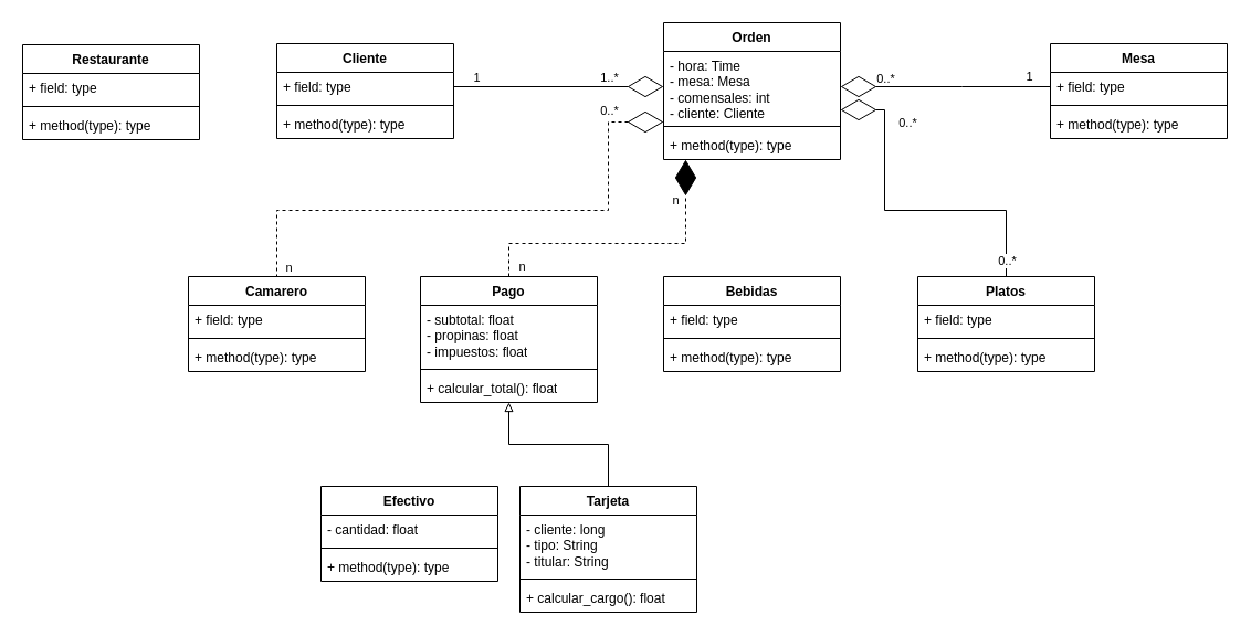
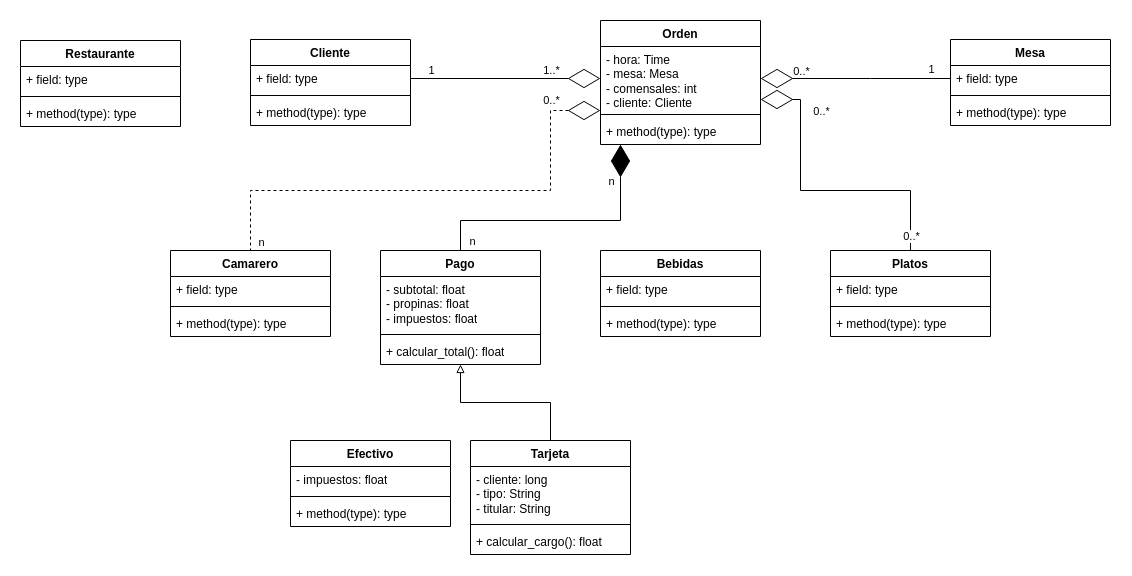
  <mxCell id="0" />
  <mxCell id="1" parent="0" />
  <mxCell id="2" value="Restaurante" style="swimlane;fontStyle=1;align=center;verticalAlign=top;childLayout=stackLayout;horizontal=1;startSize=26;horizontalStack=0;resizeParent=1;resizeParentMax=0;resizeLast=0;collapsible=1;marginBottom=0;whiteSpace=wrap;html=1;" parent="1" vertex="1"><mxGeometry x="20" y="40" width="160" height="86" as="geometry" /></mxCell>
  <mxCell id="3" value="+ field: type" style="text;strokeColor=none;fillColor=none;align=left;verticalAlign=top;spacingLeft=4;spacingRight=4;overflow=hidden;rotatable=0;points=[[0,0.5],[1,0.5]];portConstraint=eastwest;whiteSpace=wrap;html=1;" parent="2" vertex="1"><mxGeometry y="26" width="160" height="26" as="geometry" /></mxCell>
  <mxCell id="4" value="" style="line;strokeWidth=1;fillColor=none;align=left;verticalAlign=middle;spacingTop=-1;spacingLeft=3;spacingRight=3;rotatable=0;labelPosition=right;points=[];portConstraint=eastwest;strokeColor=inherit;" parent="2" vertex="1"><mxGeometry y="52" width="160" height="8" as="geometry" /></mxCell>
  <mxCell id="5" value="+ method(type): type" style="text;strokeColor=none;fillColor=none;align=left;verticalAlign=top;spacingLeft=4;spacingRight=4;overflow=hidden;rotatable=0;points=[[0,0.5],[1,0.5]];portConstraint=eastwest;whiteSpace=wrap;html=1;" parent="2" vertex="1"><mxGeometry y="60" width="160" height="26" as="geometry" /></mxCell>
  <mxCell id="6" value="Cliente" style="swimlane;fontStyle=1;align=center;verticalAlign=top;childLayout=stackLayout;horizontal=1;startSize=26;horizontalStack=0;resizeParent=1;resizeParentMax=0;resizeLast=0;collapsible=1;marginBottom=0;whiteSpace=wrap;html=1;" parent="1" vertex="1"><mxGeometry x="250" y="39" width="160" height="86" as="geometry" /></mxCell>
  <mxCell id="7" value="+ field: type" style="text;strokeColor=none;fillColor=none;align=left;verticalAlign=top;spacingLeft=4;spacingRight=4;overflow=hidden;rotatable=0;points=[[0,0.5],[1,0.5]];portConstraint=eastwest;whiteSpace=wrap;html=1;" parent="6" vertex="1"><mxGeometry y="26" width="160" height="26" as="geometry" /></mxCell>
  <mxCell id="8" value="" style="line;strokeWidth=1;fillColor=none;align=left;verticalAlign=middle;spacingTop=-1;spacingLeft=3;spacingRight=3;rotatable=0;labelPosition=right;points=[];portConstraint=eastwest;strokeColor=inherit;" parent="6" vertex="1"><mxGeometry y="52" width="160" height="8" as="geometry" /></mxCell>
  <mxCell id="9" value="+ method(type): type" style="text;strokeColor=none;fillColor=none;align=left;verticalAlign=top;spacingLeft=4;spacingRight=4;overflow=hidden;rotatable=0;points=[[0,0.5],[1,0.5]];portConstraint=eastwest;whiteSpace=wrap;html=1;" parent="6" vertex="1"><mxGeometry y="60" width="160" height="26" as="geometry" /></mxCell>
  <mxCell id="10" value="Mesa" style="swimlane;fontStyle=1;align=center;verticalAlign=top;childLayout=stackLayout;horizontal=1;startSize=26;horizontalStack=0;resizeParent=1;resizeParentMax=0;resizeLast=0;collapsible=1;marginBottom=0;whiteSpace=wrap;html=1;" parent="1" vertex="1"><mxGeometry x="950" y="39" width="160" height="86" as="geometry" /></mxCell>
  <mxCell id="11" value="+ field: type" style="text;strokeColor=none;fillColor=none;align=left;verticalAlign=top;spacingLeft=4;spacingRight=4;overflow=hidden;rotatable=0;points=[[0,0.5],[1,0.5]];portConstraint=eastwest;whiteSpace=wrap;html=1;" parent="10" vertex="1"><mxGeometry y="26" width="160" height="26" as="geometry" /></mxCell>
  <mxCell id="12" value="" style="line;strokeWidth=1;fillColor=none;align=left;verticalAlign=middle;spacingTop=-1;spacingLeft=3;spacingRight=3;rotatable=0;labelPosition=right;points=[];portConstraint=eastwest;strokeColor=inherit;" parent="10" vertex="1"><mxGeometry y="52" width="160" height="8" as="geometry" /></mxCell>
  <mxCell id="13" value="+ method(type): type" style="text;strokeColor=none;fillColor=none;align=left;verticalAlign=top;spacingLeft=4;spacingRight=4;overflow=hidden;rotatable=0;points=[[0,0.5],[1,0.5]];portConstraint=eastwest;whiteSpace=wrap;html=1;" parent="10" vertex="1"><mxGeometry y="60" width="160" height="26" as="geometry" /></mxCell>
  <mxCell id="14" style="edgeStyle=orthogonalEdgeStyle;rounded=0;orthogonalLoop=1;jettySize=auto;html=1;entryX=0.5;entryY=0;entryDx=0;entryDy=0;endArrow=none;endFill=0;startSize=30;startArrow=diamondThin;startFill=0;dashed=1;" parent="1" source="17" target="51" edge="1"><mxGeometry relative="1" as="geometry"><Array as="points"><mxPoint x="550" y="110" /><mxPoint x="550" y="190" /><mxPoint x="250" y="190" /></Array></mxGeometry></mxCell>
  <mxCell id="15" value="n" style="edgeLabel;html=1;align=center;verticalAlign=middle;resizable=0;points=[];" parent="14" vertex="1" connectable="0"><mxGeometry x="0.942" relative="1" as="geometry"><mxPoint x="10" y="5" as="offset" /></mxGeometry></mxCell>
  <mxCell id="16" value="0..*" style="edgeLabel;html=1;align=center;verticalAlign=middle;resizable=0;points=[];" parent="14" vertex="1" connectable="0"><mxGeometry x="-0.791" y="1" relative="1" as="geometry"><mxPoint x="-1" y="-12" as="offset" /></mxGeometry></mxCell>
  <mxCell id="17" value="Orden" style="swimlane;fontStyle=1;align=center;verticalAlign=top;childLayout=stackLayout;horizontal=1;startSize=26;horizontalStack=0;resizeParent=1;resizeParentMax=0;resizeLast=0;collapsible=1;marginBottom=0;whiteSpace=wrap;html=1;" parent="1" vertex="1"><mxGeometry x="600" y="20" width="160" height="124" as="geometry" /></mxCell>
  <mxCell id="18" value="&lt;div&gt;- hora: Time&lt;/div&gt;&lt;div&gt;- mesa: Mesa&lt;/div&gt;&lt;div&gt;- comensales: int&lt;/div&gt;&lt;div&gt;- cliente: Cliente&lt;/div&gt;" style="text;strokeColor=none;fillColor=none;align=left;verticalAlign=top;spacingLeft=4;spacingRight=4;overflow=hidden;rotatable=0;points=[[0,0.5],[1,0.5]];portConstraint=eastwest;whiteSpace=wrap;html=1;" parent="17" vertex="1"><mxGeometry y="26" width="160" height="64" as="geometry" /></mxCell>
  <mxCell id="19" value="" style="line;strokeWidth=1;fillColor=none;align=left;verticalAlign=middle;spacingTop=-1;spacingLeft=3;spacingRight=3;rotatable=0;labelPosition=right;points=[];portConstraint=eastwest;strokeColor=inherit;" parent="17" vertex="1"><mxGeometry y="90" width="160" height="8" as="geometry" /></mxCell>
  <mxCell id="20" value="+ method(type): type" style="text;strokeColor=none;fillColor=none;align=left;verticalAlign=top;spacingLeft=4;spacingRight=4;overflow=hidden;rotatable=0;points=[[0,0.5],[1,0.5]];portConstraint=eastwest;whiteSpace=wrap;html=1;" parent="17" vertex="1"><mxGeometry y="98" width="160" height="26" as="geometry" /></mxCell>
  <mxCell id="21" value="Bebidas" style="swimlane;fontStyle=1;align=center;verticalAlign=top;childLayout=stackLayout;horizontal=1;startSize=26;horizontalStack=0;resizeParent=1;resizeParentMax=0;resizeLast=0;collapsible=1;marginBottom=0;whiteSpace=wrap;html=1;" parent="1" vertex="1"><mxGeometry x="600" y="250" width="160" height="86" as="geometry" /></mxCell>
  <mxCell id="22" value="+ field: type" style="text;strokeColor=none;fillColor=none;align=left;verticalAlign=top;spacingLeft=4;spacingRight=4;overflow=hidden;rotatable=0;points=[[0,0.5],[1,0.5]];portConstraint=eastwest;whiteSpace=wrap;html=1;" parent="21" vertex="1"><mxGeometry y="26" width="160" height="26" as="geometry" /></mxCell>
  <mxCell id="23" value="" style="line;strokeWidth=1;fillColor=none;align=left;verticalAlign=middle;spacingTop=-1;spacingLeft=3;spacingRight=3;rotatable=0;labelPosition=right;points=[];portConstraint=eastwest;strokeColor=inherit;" parent="21" vertex="1"><mxGeometry y="52" width="160" height="8" as="geometry" /></mxCell>
  <mxCell id="24" value="+ method(type): type" style="text;strokeColor=none;fillColor=none;align=left;verticalAlign=top;spacingLeft=4;spacingRight=4;overflow=hidden;rotatable=0;points=[[0,0.5],[1,0.5]];portConstraint=eastwest;whiteSpace=wrap;html=1;" parent="21" vertex="1"><mxGeometry y="60" width="160" height="26" as="geometry" /></mxCell>
  <mxCell id="25" value="Platos" style="swimlane;fontStyle=1;align=center;verticalAlign=top;childLayout=stackLayout;horizontal=1;startSize=26;horizontalStack=0;resizeParent=1;resizeParentMax=0;resizeLast=0;collapsible=1;marginBottom=0;whiteSpace=wrap;html=1;" parent="1" vertex="1"><mxGeometry x="830" y="250" width="160" height="86" as="geometry" /></mxCell>
  <mxCell id="26" value="+ field: type" style="text;strokeColor=none;fillColor=none;align=left;verticalAlign=top;spacingLeft=4;spacingRight=4;overflow=hidden;rotatable=0;points=[[0,0.5],[1,0.5]];portConstraint=eastwest;whiteSpace=wrap;html=1;" parent="25" vertex="1"><mxGeometry y="26" width="160" height="26" as="geometry" /></mxCell>
  <mxCell id="27" value="" style="line;strokeWidth=1;fillColor=none;align=left;verticalAlign=middle;spacingTop=-1;spacingLeft=3;spacingRight=3;rotatable=0;labelPosition=right;points=[];portConstraint=eastwest;strokeColor=inherit;" parent="25" vertex="1"><mxGeometry y="52" width="160" height="8" as="geometry" /></mxCell>
  <mxCell id="28" value="+ method(type): type" style="text;strokeColor=none;fillColor=none;align=left;verticalAlign=top;spacingLeft=4;spacingRight=4;overflow=hidden;rotatable=0;points=[[0,0.5],[1,0.5]];portConstraint=eastwest;whiteSpace=wrap;html=1;" parent="25" vertex="1"><mxGeometry y="60" width="160" height="26" as="geometry" /></mxCell>
- <mxCell id="29" style="edgeStyle=orthogonalEdgeStyle;rounded=0;orthogonalLoop=1;jettySize=auto;html=1;endArrow=diamondThin;endFill=1;endSize=30;dashed=1;" parent="1" source="32" target="17" edge="1"><mxGeometry relative="1" as="geometry"><Array as="points"><mxPoint x="460" y="220" /><mxPoint x="620" y="220" /></Array></mxGeometry></mxCell>
+ <mxCell id="29" style="edgeStyle=orthogonalEdgeStyle;rounded=0;orthogonalLoop=1;jettySize=auto;html=1;endArrow=diamondThin;endFill=1;endSize=30;" parent="1" source="32" target="17" edge="1"><mxGeometry relative="1" as="geometry"><Array as="points"><mxPoint x="460" y="220" /><mxPoint x="620" y="220" /></Array></mxGeometry></mxCell>
  <mxCell id="30" value="n" style="edgeLabel;html=1;align=center;verticalAlign=middle;resizable=0;points=[];" parent="29" vertex="1" connectable="0"><mxGeometry x="-0.635" y="2" relative="1" as="geometry"><mxPoint x="-8" y="22" as="offset" /></mxGeometry></mxCell>
  <mxCell id="31" value="n" style="edgeLabel;html=1;align=center;verticalAlign=middle;resizable=0;points=[];" parent="29" vertex="1" connectable="0"><mxGeometry x="0.879" y="-4" relative="1" as="geometry"><mxPoint x="-14" y="20" as="offset" /></mxGeometry></mxCell>
  <mxCell id="32" value="Pago" style="swimlane;fontStyle=1;align=center;verticalAlign=top;childLayout=stackLayout;horizontal=1;startSize=26;horizontalStack=0;resizeParent=1;resizeParentMax=0;resizeLast=0;collapsible=1;marginBottom=0;whiteSpace=wrap;html=1;" parent="1" vertex="1"><mxGeometry x="380" y="250" width="160" height="114" as="geometry" /></mxCell>
  <mxCell id="33" value="&lt;div&gt;- subtotal: float&lt;/div&gt;&lt;div&gt;- propinas: float&lt;/div&gt;&lt;div&gt;- impuestos: float&lt;br&gt;&lt;/div&gt;" style="text;strokeColor=none;fillColor=none;align=left;verticalAlign=top;spacingLeft=4;spacingRight=4;overflow=hidden;rotatable=0;points=[[0,0.5],[1,0.5]];portConstraint=eastwest;whiteSpace=wrap;html=1;" parent="32" vertex="1"><mxGeometry y="26" width="160" height="54" as="geometry" /></mxCell>
  <mxCell id="34" value="" style="line;strokeWidth=1;fillColor=none;align=left;verticalAlign=middle;spacingTop=-1;spacingLeft=3;spacingRight=3;rotatable=0;labelPosition=right;points=[];portConstraint=eastwest;strokeColor=inherit;" parent="32" vertex="1"><mxGeometry y="80" width="160" height="8" as="geometry" /></mxCell>
  <mxCell id="35" value="+ calcular_total(): float" style="text;strokeColor=none;fillColor=none;align=left;verticalAlign=top;spacingLeft=4;spacingRight=4;overflow=hidden;rotatable=0;points=[[0,0.5],[1,0.5]];portConstraint=eastwest;whiteSpace=wrap;html=1;" parent="32" vertex="1"><mxGeometry y="88" width="160" height="26" as="geometry" /></mxCell>
  <mxCell id="36" value="Efectivo" style="swimlane;fontStyle=1;align=center;verticalAlign=top;childLayout=stackLayout;horizontal=1;startSize=26;horizontalStack=0;resizeParent=1;resizeParentMax=0;resizeLast=0;collapsible=1;marginBottom=0;whiteSpace=wrap;html=1;" parent="1" vertex="1"><mxGeometry x="290" y="440" width="160" height="86" as="geometry" /></mxCell>
- <mxCell id="37" value="- cantidad: float" style="text;strokeColor=none;fillColor=none;align=left;verticalAlign=top;spacingLeft=4;spacingRight=4;overflow=hidden;rotatable=0;points=[[0,0.5],[1,0.5]];portConstraint=eastwest;whiteSpace=wrap;html=1;" parent="36" vertex="1"><mxGeometry y="26" width="160" height="26" as="geometry" /></mxCell>
+ <mxCell id="37" value="- impuestos: float" style="text;strokeColor=none;fillColor=none;align=left;verticalAlign=top;spacingLeft=4;spacingRight=4;overflow=hidden;rotatable=0;points=[[0,0.5],[1,0.5]];portConstraint=eastwest;whiteSpace=wrap;html=1;" parent="36" vertex="1"><mxGeometry y="26" width="160" height="26" as="geometry" /></mxCell>
  <mxCell id="38" value="" style="line;strokeWidth=1;fillColor=none;align=left;verticalAlign=middle;spacingTop=-1;spacingLeft=3;spacingRight=3;rotatable=0;labelPosition=right;points=[];portConstraint=eastwest;strokeColor=inherit;" parent="36" vertex="1"><mxGeometry y="52" width="160" height="8" as="geometry" /></mxCell>
  <mxCell id="39" value="+ method(type): type" style="text;strokeColor=none;fillColor=none;align=left;verticalAlign=top;spacingLeft=4;spacingRight=4;overflow=hidden;rotatable=0;points=[[0,0.5],[1,0.5]];portConstraint=eastwest;whiteSpace=wrap;html=1;" parent="36" vertex="1"><mxGeometry y="60" width="160" height="26" as="geometry" /></mxCell>
  <mxCell id="40" style="edgeStyle=orthogonalEdgeStyle;rounded=0;orthogonalLoop=1;jettySize=auto;html=1;endArrow=block;endFill=0;" edge="1" parent="1" source="41" target="32"><mxGeometry relative="1" as="geometry" /></mxCell>
  <mxCell id="41" value="Tarjeta" style="swimlane;fontStyle=1;align=center;verticalAlign=top;childLayout=stackLayout;horizontal=1;startSize=26;horizontalStack=0;resizeParent=1;resizeParentMax=0;resizeLast=0;collapsible=1;marginBottom=0;whiteSpace=wrap;html=1;" parent="1" vertex="1"><mxGeometry x="470" y="440" width="160" height="114" as="geometry" /></mxCell>
  <mxCell id="42" value="&lt;div&gt;- cliente: long&lt;/div&gt;&lt;div&gt;- tipo: String&lt;/div&gt;&lt;div&gt;- titular: String&lt;br&gt;&lt;/div&gt;" style="text;strokeColor=none;fillColor=none;align=left;verticalAlign=top;spacingLeft=4;spacingRight=4;overflow=hidden;rotatable=0;points=[[0,0.5],[1,0.5]];portConstraint=eastwest;whiteSpace=wrap;html=1;" parent="41" vertex="1"><mxGeometry y="26" width="160" height="54" as="geometry" /></mxCell>
  <mxCell id="43" value="" style="line;strokeWidth=1;fillColor=none;align=left;verticalAlign=middle;spacingTop=-1;spacingLeft=3;spacingRight=3;rotatable=0;labelPosition=right;points=[];portConstraint=eastwest;strokeColor=inherit;" parent="41" vertex="1"><mxGeometry y="80" width="160" height="8" as="geometry" /></mxCell>
  <mxCell id="44" value="+ calcular_cargo(): float" style="text;strokeColor=none;fillColor=none;align=left;verticalAlign=top;spacingLeft=4;spacingRight=4;overflow=hidden;rotatable=0;points=[[0,0.5],[1,0.5]];portConstraint=eastwest;whiteSpace=wrap;html=1;" parent="41" vertex="1"><mxGeometry y="88" width="160" height="26" as="geometry" /></mxCell>
  <mxCell id="45" style="edgeStyle=orthogonalEdgeStyle;rounded=0;orthogonalLoop=1;jettySize=auto;html=1;entryX=0;entryY=0.5;entryDx=0;entryDy=0;endArrow=diamondThin;endFill=0;endSize=30;" parent="1" source="7" target="18" edge="1"><mxGeometry relative="1" as="geometry" /></mxCell>
  <mxCell id="46" value="1..*" style="edgeLabel;html=1;align=center;verticalAlign=middle;resizable=0;points=[];" parent="45" vertex="1" connectable="0"><mxGeometry x="0.784" relative="1" as="geometry"><mxPoint x="-29" y="-9" as="offset" /></mxGeometry></mxCell>
  <mxCell id="47" value="1" style="edgeLabel;html=1;align=center;verticalAlign=middle;resizable=0;points=[];" parent="45" vertex="1" connectable="0"><mxGeometry x="-0.283" relative="1" as="geometry"><mxPoint x="-48" y="-9" as="offset" /></mxGeometry></mxCell>
  <mxCell id="48" style="edgeStyle=orthogonalEdgeStyle;rounded=0;orthogonalLoop=1;jettySize=auto;html=1;entryX=0.5;entryY=0;entryDx=0;entryDy=0;endArrow=none;endFill=0;startArrow=diamondThin;startFill=0;startSize=30;" parent="1" source="18" target="25" edge="1"><mxGeometry relative="1" as="geometry"><Array as="points"><mxPoint x="800" y="99" /><mxPoint x="800" y="190" /><mxPoint x="910" y="190" /></Array></mxGeometry></mxCell>
  <mxCell id="49" value="0..*" style="edgeLabel;html=1;align=center;verticalAlign=middle;resizable=0;points=[];" parent="48" vertex="1" connectable="0"><mxGeometry x="-0.878" relative="1" as="geometry"><mxPoint x="42" y="11" as="offset" /></mxGeometry></mxCell>
  <mxCell id="50" value="0..*" style="edgeLabel;html=1;align=center;verticalAlign=middle;resizable=0;points=[];" parent="48" vertex="1" connectable="0"><mxGeometry x="0.9" relative="1" as="geometry"><mxPoint as="offset" /></mxGeometry></mxCell>
  <mxCell id="51" value="Camarero" style="swimlane;fontStyle=1;align=center;verticalAlign=top;childLayout=stackLayout;horizontal=1;startSize=26;horizontalStack=0;resizeParent=1;resizeParentMax=0;resizeLast=0;collapsible=1;marginBottom=0;whiteSpace=wrap;html=1;" parent="1" vertex="1"><mxGeometry x="170" y="250" width="160" height="86" as="geometry" /></mxCell>
  <mxCell id="52" value="+ field: type" style="text;strokeColor=none;fillColor=none;align=left;verticalAlign=top;spacingLeft=4;spacingRight=4;overflow=hidden;rotatable=0;points=[[0,0.5],[1,0.5]];portConstraint=eastwest;whiteSpace=wrap;html=1;" parent="51" vertex="1"><mxGeometry y="26" width="160" height="26" as="geometry" /></mxCell>
  <mxCell id="53" value="" style="line;strokeWidth=1;fillColor=none;align=left;verticalAlign=middle;spacingTop=-1;spacingLeft=3;spacingRight=3;rotatable=0;labelPosition=right;points=[];portConstraint=eastwest;strokeColor=inherit;" parent="51" vertex="1"><mxGeometry y="52" width="160" height="8" as="geometry" /></mxCell>
  <mxCell id="54" value="+ method(type): type" style="text;strokeColor=none;fillColor=none;align=left;verticalAlign=top;spacingLeft=4;spacingRight=4;overflow=hidden;rotatable=0;points=[[0,0.5],[1,0.5]];portConstraint=eastwest;whiteSpace=wrap;html=1;" parent="51" vertex="1"><mxGeometry y="60" width="160" height="26" as="geometry" /></mxCell>
  <mxCell id="55" style="edgeStyle=orthogonalEdgeStyle;rounded=0;orthogonalLoop=1;jettySize=auto;html=1;endArrow=none;endFill=0;startArrow=diamondThin;startFill=0;endSize=30;startSize=30;" edge="1" parent="1" source="18" target="10"><mxGeometry relative="1" as="geometry"><Array as="points"><mxPoint x="870" y="78" /><mxPoint x="870" y="78" /></Array></mxGeometry></mxCell>
  <mxCell id="56" value="0..*" style="edgeLabel;html=1;align=center;verticalAlign=middle;resizable=0;points=[];" vertex="1" connectable="0" parent="55"><mxGeometry x="-0.758" y="-1" relative="1" as="geometry"><mxPoint x="17" y="-9" as="offset" /></mxGeometry></mxCell>
  <mxCell id="57" value="1" style="edgeLabel;html=1;align=center;verticalAlign=middle;resizable=0;points=[];" vertex="1" connectable="0" parent="55"><mxGeometry x="0.497" relative="1" as="geometry"><mxPoint x="28" y="-10" as="offset" /></mxGeometry></mxCell>
